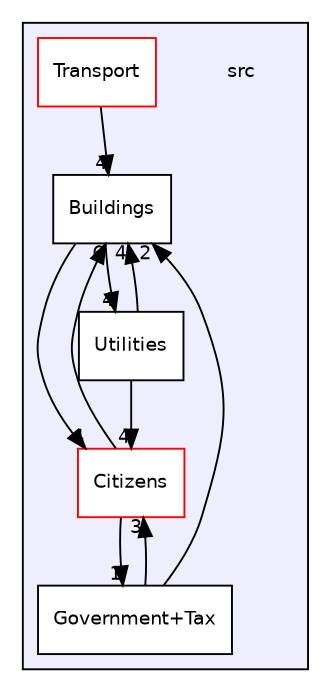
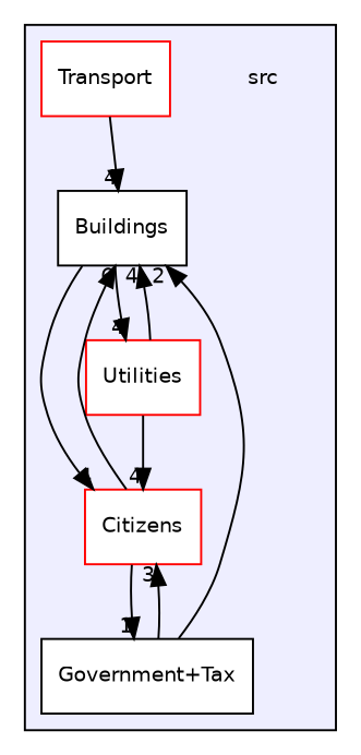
  digraph {
    compound=true
    node [fontname=Helvetica fontsize=10 shape=box fillcolor=white style=filled]
    edge [headlabel=4 labeldistance=1.5 labelfontname=Helvetica labelfontsize=10]
    n1 [label=src shape=plaintext fillcolor="" style=""]
    n2 [label=Buildings]
    n3 [color=red label=Citizens]
    n4 [label="Government+Tax"]
    n5 [color=red label=Transport]
-   n6 [label=Utilities]
+   n6 [label=Utilities color=red]
    subgraph cluster_1 {
      bgcolor="#eeeeff"
      pencolor=black
      n1
      n2
      n3
      n4
      n5
      n6
    }
    n2 -> n3
    n2 -> n6
    n3 -> n2 [headlabel=6]
    n3 -> n4 [headlabel=1]
    n4 -> n2 [headlabel=2]
    n4 -> n3 [headlabel=3]
    n5 -> n2
    n6 -> n2
    n6 -> n3
  }
